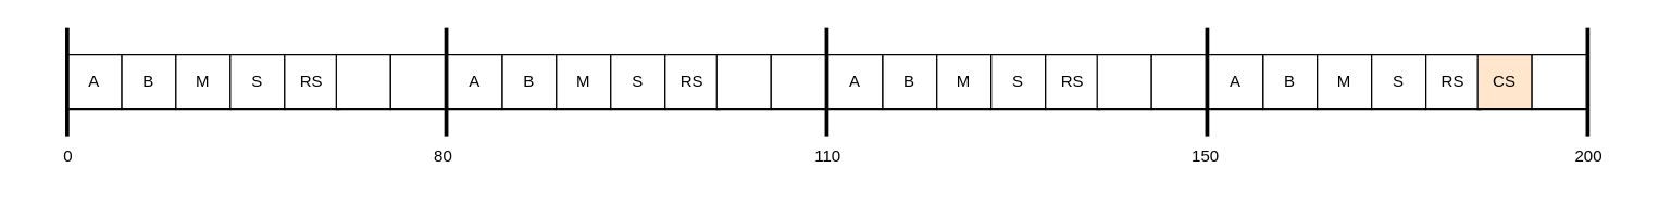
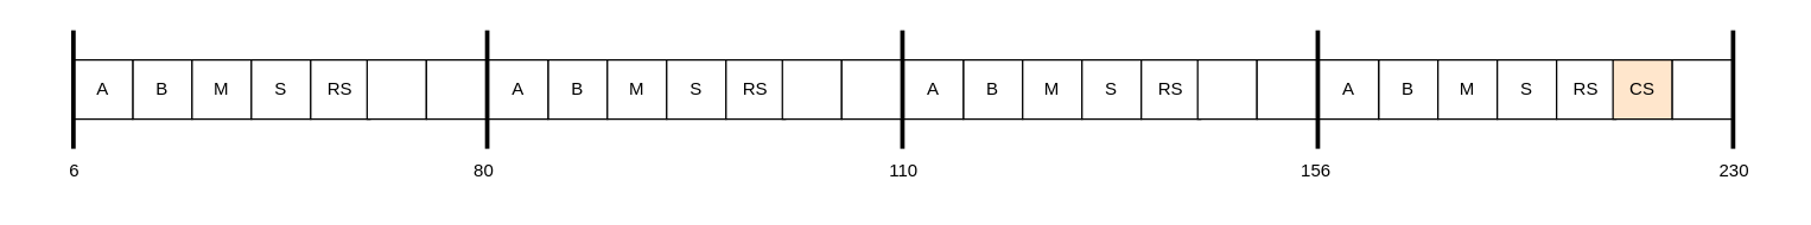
  <mxCell id="0" />
  <mxCell id="1" parent="0" />
  <mxCell id="2" value="B" style="rounded=0;whiteSpace=wrap;html=1;" parent="1" vertex="1"><mxGeometry x="89" y="40" width="40" height="40" as="geometry" /></mxCell>
  <mxCell id="3" value="A" style="rounded=0;whiteSpace=wrap;html=1;" parent="1" vertex="1"><mxGeometry x="49" y="40" width="40" height="40" as="geometry" /></mxCell>
  <mxCell id="4" value="" style="endArrow=none;html=1;rounded=0;strokeWidth=3;strokeColor=default;" parent="1" edge="1"><mxGeometry width="50" height="50" relative="1" as="geometry"><mxPoint x="328" y="20" as="sourcePoint" /><mxPoint x="328" y="100" as="targetPoint" /></mxGeometry></mxCell>
  <mxCell id="5" value="80" style="text;html=1;strokeColor=none;fillColor=none;align=center;verticalAlign=middle;whiteSpace=wrap;rounded=0;" parent="1" vertex="1"><mxGeometry x="296" y="100" width="60" height="30" as="geometry" /></mxCell>
  <mxCell id="6" value="" style="endArrow=none;html=1;rounded=0;strokeWidth=3;strokeColor=default;" parent="1" edge="1"><mxGeometry width="50" height="50" relative="1" as="geometry"><mxPoint x="607.95" y="20" as="sourcePoint" /><mxPoint x="607.95" y="100" as="targetPoint" /></mxGeometry></mxCell>
  <mxCell id="7" value="" style="endArrow=none;html=1;rounded=0;strokeWidth=3;strokeColor=default;" parent="1" edge="1"><mxGeometry width="50" height="50" relative="1" as="geometry"><mxPoint x="888" y="20" as="sourcePoint" /><mxPoint x="888" y="100" as="targetPoint" /></mxGeometry></mxCell>
  <mxCell id="8" value="110" style="text;html=1;strokeColor=none;fillColor=none;align=center;verticalAlign=middle;whiteSpace=wrap;rounded=0;" parent="1" vertex="1"><mxGeometry x="579" y="100" width="60" height="30" as="geometry" /></mxCell>
- <mxCell id="9" value="150" style="text;html=1;strokeColor=none;fillColor=none;align=center;verticalAlign=middle;whiteSpace=wrap;rounded=0;" parent="1" vertex="1"><mxGeometry x="857" y="100" width="60" height="30" as="geometry" /></mxCell>
- <mxCell id="10" value="200" style="text;html=1;strokeColor=none;fillColor=none;align=center;verticalAlign=middle;whiteSpace=wrap;rounded=0;" parent="1" vertex="1"><mxGeometry x="1139" y="100" width="60" height="30" as="geometry" /></mxCell>
+ <mxCell id="9" value="156" style="text;html=1;strokeColor=none;fillColor=none;align=center;verticalAlign=middle;whiteSpace=wrap;rounded=0;" parent="1" vertex="1"><mxGeometry x="857" y="100" width="60" height="30" as="geometry" /></mxCell>
+ <mxCell id="10" value="230" style="text;html=1;strokeColor=none;fillColor=none;align=center;verticalAlign=middle;whiteSpace=wrap;rounded=0;" parent="1" vertex="1"><mxGeometry x="1139" y="100" width="60" height="30" as="geometry" /></mxCell>
  <mxCell id="11" value="" style="endArrow=none;html=1;rounded=0;strokeWidth=3;strokeColor=default;" parent="1" edge="1"><mxGeometry width="50" height="50" relative="1" as="geometry"><mxPoint x="49" y="20" as="sourcePoint" /><mxPoint x="49" y="100" as="targetPoint" /></mxGeometry></mxCell>
  <mxCell id="12" value="" style="endArrow=none;html=1;rounded=0;strokeWidth=3;strokeColor=default;" parent="1" edge="1"><mxGeometry width="50" height="50" relative="1" as="geometry"><mxPoint x="1168" y="20" as="sourcePoint" /><mxPoint x="1168" y="100" as="targetPoint" /></mxGeometry></mxCell>
- <mxCell id="13" value="0" style="text;html=1;strokeColor=none;fillColor=none;align=center;verticalAlign=middle;whiteSpace=wrap;rounded=0;" parent="1" vertex="1"><mxGeometry x="20" y="100" width="60" height="30" as="geometry" /></mxCell>
+ <mxCell id="13" value="6" style="text;html=1;strokeColor=none;fillColor=none;align=center;verticalAlign=middle;whiteSpace=wrap;rounded=0;" parent="1" vertex="1"><mxGeometry x="20" y="100" width="60" height="30" as="geometry" /></mxCell>
  <mxCell id="14" value="M" style="rounded=0;whiteSpace=wrap;html=1;" parent="1" vertex="1"><mxGeometry x="129" y="40" width="40" height="40" as="geometry" /></mxCell>
  <mxCell id="15" value="S" style="rounded=0;whiteSpace=wrap;html=1;" vertex="1" parent="1"><mxGeometry x="169" y="40" width="40" height="40" as="geometry" /></mxCell>
  <mxCell id="16" value="RS" style="rounded=0;whiteSpace=wrap;html=1;" vertex="1" parent="1"><mxGeometry x="209" y="40" width="40" height="40" as="geometry" /></mxCell>
  <mxCell id="17" value="" style="rounded=0;whiteSpace=wrap;html=1;" vertex="1" parent="1"><mxGeometry x="247" y="40" width="40" height="40" as="geometry" /></mxCell>
  <mxCell id="18" value="B" style="rounded=0;whiteSpace=wrap;html=1;" vertex="1" parent="1"><mxGeometry x="369" y="40" width="40" height="40" as="geometry" /></mxCell>
  <mxCell id="19" value="A" style="rounded=0;whiteSpace=wrap;html=1;" vertex="1" parent="1"><mxGeometry x="329" y="40" width="40" height="40" as="geometry" /></mxCell>
  <mxCell id="20" value="M" style="rounded=0;whiteSpace=wrap;html=1;" vertex="1" parent="1"><mxGeometry x="409" y="40" width="40" height="40" as="geometry" /></mxCell>
  <mxCell id="21" value="S" style="rounded=0;whiteSpace=wrap;html=1;" vertex="1" parent="1"><mxGeometry x="449" y="40" width="40" height="40" as="geometry" /></mxCell>
  <mxCell id="22" value="RS" style="rounded=0;whiteSpace=wrap;html=1;" vertex="1" parent="1"><mxGeometry x="489" y="40" width="40" height="40" as="geometry" /></mxCell>
  <mxCell id="23" value="" style="rounded=0;whiteSpace=wrap;html=1;" vertex="1" parent="1"><mxGeometry x="527" y="40" width="40" height="40" as="geometry" /></mxCell>
  <mxCell id="24" value="" style="rounded=0;whiteSpace=wrap;html=1;" vertex="1" parent="1"><mxGeometry x="567" y="40" width="40" height="40" as="geometry" /></mxCell>
  <mxCell id="25" value="" style="rounded=0;whiteSpace=wrap;html=1;" vertex="1" parent="1"><mxGeometry x="287" y="40" width="40" height="40" as="geometry" /></mxCell>
  <mxCell id="26" value="B" style="rounded=0;whiteSpace=wrap;html=1;" vertex="1" parent="1"><mxGeometry x="649" y="40" width="40" height="40" as="geometry" /></mxCell>
  <mxCell id="27" value="A" style="rounded=0;whiteSpace=wrap;html=1;" vertex="1" parent="1"><mxGeometry x="609" y="40" width="40" height="40" as="geometry" /></mxCell>
  <mxCell id="28" value="M" style="rounded=0;whiteSpace=wrap;html=1;" vertex="1" parent="1"><mxGeometry x="689" y="40" width="40" height="40" as="geometry" /></mxCell>
  <mxCell id="29" value="S" style="rounded=0;whiteSpace=wrap;html=1;" vertex="1" parent="1"><mxGeometry x="729" y="40" width="40" height="40" as="geometry" /></mxCell>
  <mxCell id="30" value="RS" style="rounded=0;whiteSpace=wrap;html=1;" vertex="1" parent="1"><mxGeometry x="769" y="40" width="40" height="40" as="geometry" /></mxCell>
  <mxCell id="31" value="" style="rounded=0;whiteSpace=wrap;html=1;" vertex="1" parent="1"><mxGeometry x="807" y="40" width="40" height="40" as="geometry" /></mxCell>
  <mxCell id="32" value="" style="rounded=0;whiteSpace=wrap;html=1;" vertex="1" parent="1"><mxGeometry x="847" y="40" width="40" height="40" as="geometry" /></mxCell>
  <mxCell id="33" value="B" style="rounded=0;whiteSpace=wrap;html=1;" vertex="1" parent="1"><mxGeometry x="929" y="40" width="40" height="40" as="geometry" /></mxCell>
  <mxCell id="34" value="A" style="rounded=0;whiteSpace=wrap;html=1;" vertex="1" parent="1"><mxGeometry x="889" y="40" width="40" height="40" as="geometry" /></mxCell>
  <mxCell id="35" value="M" style="rounded=0;whiteSpace=wrap;html=1;" vertex="1" parent="1"><mxGeometry x="969" y="40" width="40" height="40" as="geometry" /></mxCell>
  <mxCell id="36" value="S" style="rounded=0;whiteSpace=wrap;html=1;" vertex="1" parent="1"><mxGeometry x="1009" y="40" width="40" height="40" as="geometry" /></mxCell>
  <mxCell id="37" value="RS" style="rounded=0;whiteSpace=wrap;html=1;" vertex="1" parent="1"><mxGeometry x="1049" y="40" width="40" height="40" as="geometry" /></mxCell>
  <mxCell id="38" value="CS" style="rounded=0;whiteSpace=wrap;html=1;fillColor=#ffe6cc;" vertex="1" parent="1"><mxGeometry x="1087" y="40" width="40" height="40" as="geometry" /></mxCell>
  <mxCell id="39" value="" style="rounded=0;whiteSpace=wrap;html=1;" vertex="1" parent="1"><mxGeometry x="1127" y="40" width="40" height="40" as="geometry" /></mxCell>
